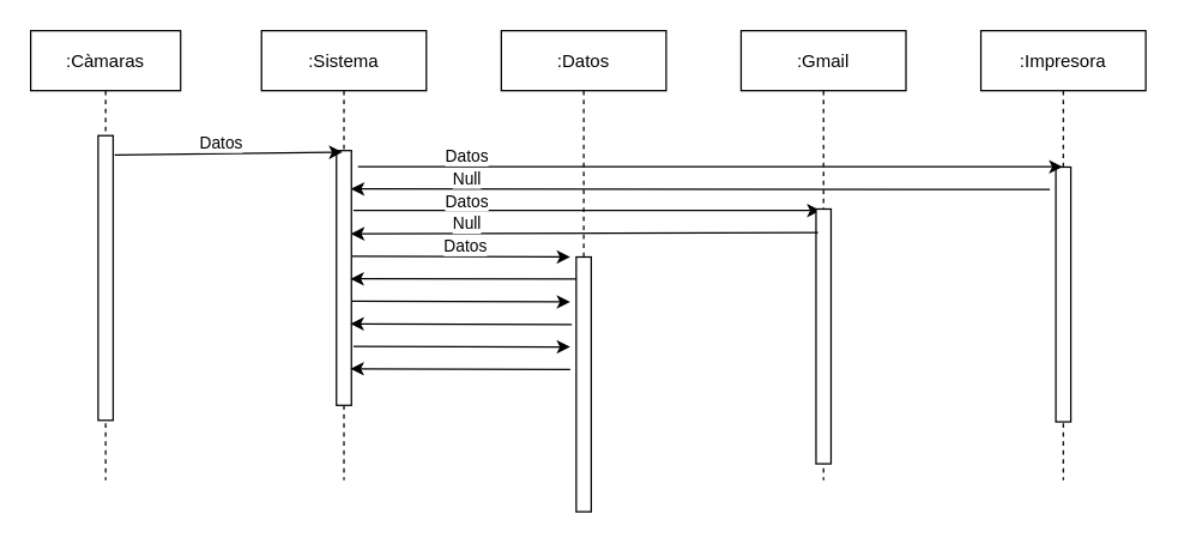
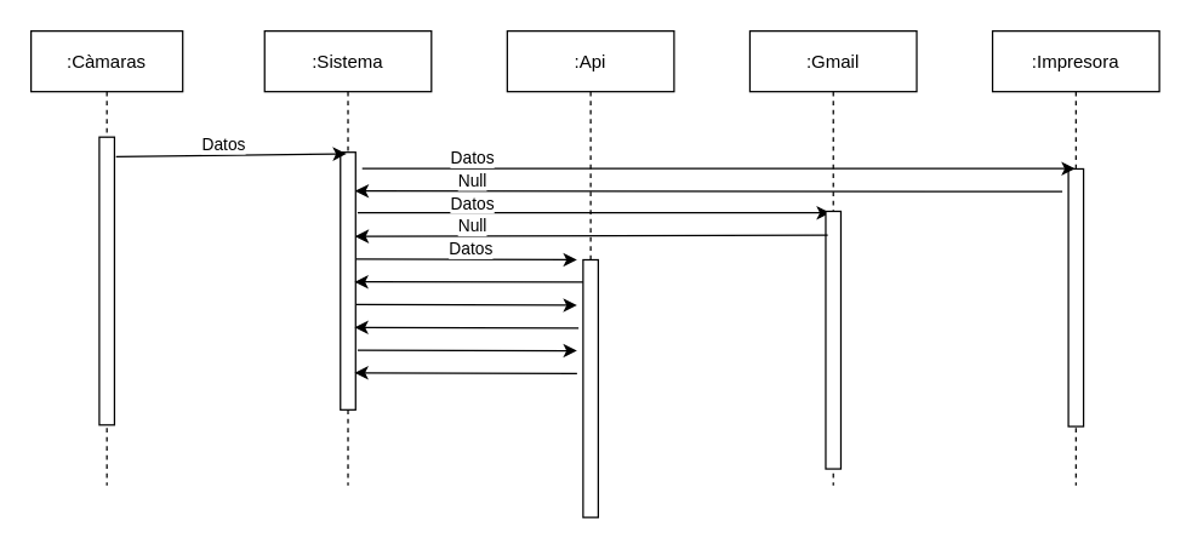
  <mxCell id="0" />
  <mxCell id="1" parent="0" />
  <mxCell id="2" value=":Càmaras" style="shape=umlLifeline;perimeter=lifelinePerimeter;container=1;collapsible=0;recursiveResize=0;rounded=0;shadow=0;strokeWidth=1;" parent="1" vertex="1"><mxGeometry x="20" y="20" width="100" height="300" as="geometry" /></mxCell>
  <mxCell id="3" value="" style="points=[];perimeter=orthogonalPerimeter;rounded=0;shadow=0;strokeWidth=1;" parent="2" vertex="1"><mxGeometry x="45" y="70" width="10" height="190" as="geometry" /></mxCell>
  <mxCell id="4" value=":Sistema" style="shape=umlLifeline;perimeter=lifelinePerimeter;container=1;collapsible=0;recursiveResize=0;rounded=0;shadow=0;strokeWidth=1;" parent="1" vertex="1"><mxGeometry x="174" y="20" width="110" height="300" as="geometry" /></mxCell>
  <mxCell id="5" value="" style="points=[];perimeter=orthogonalPerimeter;rounded=0;shadow=0;strokeWidth=1;" parent="4" vertex="1"><mxGeometry x="50" y="80" width="10" height="170" as="geometry" /></mxCell>
  <mxCell id="6" value="" style="endArrow=classic;html=1;rounded=0;entryX=0.4;entryY=0.006;entryDx=0;entryDy=0;entryPerimeter=0;exitX=1.1;exitY=0.068;exitDx=0;exitDy=0;exitPerimeter=0;" parent="1" source="3" target="5" edge="1"><mxGeometry width="50" height="50" relative="1" as="geometry"><mxPoint x="108" y="101" as="sourcePoint" /><mxPoint x="338" y="170" as="targetPoint" /></mxGeometry></mxCell>
  <mxCell id="7" value="Datos" style="edgeLabel;html=1;align=center;verticalAlign=middle;resizable=0;points=[];" parent="6" vertex="1" connectable="0"><mxGeometry x="-0.263" y="-1" relative="1" as="geometry"><mxPoint x="14" y="-9" as="offset" /></mxGeometry></mxCell>
- <mxCell id="8" value=":Datos" style="shape=umlLifeline;perimeter=lifelinePerimeter;container=1;collapsible=0;recursiveResize=0;rounded=0;shadow=0;strokeWidth=1;" parent="1" vertex="1"><mxGeometry x="334" y="20" width="110" height="300" as="geometry" /></mxCell>
+ <mxCell id="8" value=":Api" style="shape=umlLifeline;perimeter=lifelinePerimeter;container=1;collapsible=0;recursiveResize=0;rounded=0;shadow=0;strokeWidth=1;" parent="1" vertex="1"><mxGeometry x="334" y="20" width="110" height="300" as="geometry" /></mxCell>
  <mxCell id="9" value="" style="endArrow=classic;html=1;rounded=0;exitX=1.133;exitY=0.229;exitDx=0;exitDy=0;exitPerimeter=0;" parent="8" edge="1"><mxGeometry width="50" height="50" relative="1" as="geometry"><mxPoint x="-99.67" y="150.58" as="sourcePoint" /><mxPoint x="46" y="151" as="targetPoint" /></mxGeometry></mxCell>
  <mxCell id="10" value=":Gmail" style="shape=umlLifeline;perimeter=lifelinePerimeter;container=1;collapsible=0;recursiveResize=0;rounded=0;shadow=0;strokeWidth=1;" parent="1" vertex="1"><mxGeometry x="494" y="20" width="110" height="300" as="geometry" /></mxCell>
  <mxCell id="11" value=":Impresora" style="shape=umlLifeline;perimeter=lifelinePerimeter;container=1;collapsible=0;recursiveResize=0;rounded=0;shadow=0;strokeWidth=1;" parent="1" vertex="1"><mxGeometry x="654" y="20" width="110" height="300" as="geometry" /></mxCell>
  <mxCell id="12" value="" style="points=[];perimeter=orthogonalPerimeter;rounded=0;shadow=0;strokeWidth=1;" parent="11" vertex="1"><mxGeometry x="50" y="91" width="10" height="170" as="geometry" /></mxCell>
  <mxCell id="13" value="" style="endArrow=classic;html=1;rounded=0;exitX=1.435;exitY=0.093;exitDx=0;exitDy=0;exitPerimeter=0;" parent="1" edge="1"><mxGeometry width="50" height="50" relative="1" as="geometry"><mxPoint x="238.35" y="110.81" as="sourcePoint" /><mxPoint x="708.5" y="110.81" as="targetPoint" /></mxGeometry></mxCell>
  <mxCell id="14" value="" style="endArrow=classic;html=1;rounded=0;entryX=0.965;entryY=0.121;entryDx=0;entryDy=0;entryPerimeter=0;" parent="1" edge="1"><mxGeometry width="50" height="50" relative="1" as="geometry"><mxPoint x="700" y="126" as="sourcePoint" /><mxPoint x="233.65" y="125.57" as="targetPoint" /></mxGeometry></mxCell>
  <mxCell id="15" value="Datos" style="edgeLabel;html=1;align=center;verticalAlign=middle;resizable=0;points=[];" parent="1" vertex="1" connectable="0"><mxGeometry x="310.001" y="103.222" as="geometry" /></mxCell>
  <mxCell id="16" value="Null" style="edgeLabel;html=1;align=center;verticalAlign=middle;resizable=0;points=[];" parent="1" vertex="1" connectable="0"><mxGeometry x="310.001" y="118.002" as="geometry" /></mxCell>
  <mxCell id="17" value="" style="endArrow=classic;html=1;rounded=0;exitX=1.133;exitY=0.229;exitDx=0;exitDy=0;exitPerimeter=0;entryX=0.3;entryY=0.006;entryDx=0;entryDy=0;entryPerimeter=0;" parent="1" edge="1"><mxGeometry width="50" height="50" relative="1" as="geometry"><mxPoint x="235.33" y="139.93" as="sourcePoint" /><mxPoint x="547" y="140.02" as="targetPoint" /></mxGeometry></mxCell>
  <mxCell id="18" value="" style="points=[];perimeter=orthogonalPerimeter;rounded=0;shadow=0;strokeWidth=1;" parent="1" vertex="1"><mxGeometry x="544" y="139" width="10" height="170" as="geometry" /></mxCell>
  <mxCell id="19" value="Datos" style="edgeLabel;html=1;align=center;verticalAlign=middle;resizable=0;points=[];" parent="1" vertex="1" connectable="0"><mxGeometry x="310.001" y="133.002" as="geometry" /></mxCell>
  <mxCell id="20" value="" style="endArrow=classic;html=1;rounded=0;entryX=0.967;entryY=0.362;entryDx=0;entryDy=0;entryPerimeter=0;exitX=0.133;exitY=0.093;exitDx=0;exitDy=0;exitPerimeter=0;" parent="1" source="18" edge="1"><mxGeometry width="50" height="50" relative="1" as="geometry"><mxPoint x="540" y="156" as="sourcePoint" /><mxPoint x="233.67" y="155.54" as="targetPoint" /></mxGeometry></mxCell>
  <mxCell id="21" value="Null" style="edgeLabel;html=1;align=center;verticalAlign=middle;resizable=0;points=[];" parent="1" vertex="1" connectable="0"><mxGeometry x="310.001" y="148.002" as="geometry" /></mxCell>
  <mxCell id="22" value="Datos" style="edgeLabel;html=1;align=center;verticalAlign=middle;resizable=0;points=[];" parent="1" vertex="1" connectable="0"><mxGeometry x="309.001" y="163.002" as="geometry" /></mxCell>
  <mxCell id="23" value="" style="endArrow=classic;html=1;rounded=0;entryX=0.6;entryY=0;entryDx=0;entryDy=0;entryPerimeter=0;exitX=0.6;exitY=0.086;exitDx=0;exitDy=0;exitPerimeter=0;" parent="1" edge="1"><mxGeometry width="50" height="50" relative="1" as="geometry"><mxPoint x="391" y="185.62" as="sourcePoint" /><mxPoint x="233.33" y="185.58" as="targetPoint" /></mxGeometry></mxCell>
  <mxCell id="24" value="" style="points=[];perimeter=orthogonalPerimeter;rounded=0;shadow=0;strokeWidth=1;" parent="1" vertex="1"><mxGeometry x="384" y="171" width="10" height="170" as="geometry" /></mxCell>
  <mxCell id="25" value="" style="endArrow=classic;html=1;rounded=0;exitX=1.133;exitY=0.229;exitDx=0;exitDy=0;exitPerimeter=0;" parent="1" edge="1"><mxGeometry width="50" height="50" relative="1" as="geometry"><mxPoint x="234.33" y="200.58" as="sourcePoint" /><mxPoint x="380" y="201" as="targetPoint" /></mxGeometry></mxCell>
  <mxCell id="26" value="" style="endArrow=classic;html=1;rounded=0;entryX=0.6;entryY=0;entryDx=0;entryDy=0;entryPerimeter=0;" parent="1" edge="1"><mxGeometry width="50" height="50" relative="1" as="geometry"><mxPoint x="381" y="216" as="sourcePoint" /><mxPoint x="233.33" y="215.58" as="targetPoint" /></mxGeometry></mxCell>
  <mxCell id="27" value="" style="endArrow=classic;html=1;rounded=0;exitX=1.133;exitY=0.229;exitDx=0;exitDy=0;exitPerimeter=0;" parent="1" edge="1"><mxGeometry width="50" height="50" relative="1" as="geometry"><mxPoint x="235.33" y="230.58" as="sourcePoint" /><mxPoint x="380" y="231" as="targetPoint" /></mxGeometry></mxCell>
  <mxCell id="28" value="" style="endArrow=classic;html=1;rounded=0;entryX=0.6;entryY=0;entryDx=0;entryDy=0;entryPerimeter=0;" parent="1" edge="1"><mxGeometry width="50" height="50" relative="1" as="geometry"><mxPoint x="380" y="246" as="sourcePoint" /><mxPoint x="233.33" y="245.58" as="targetPoint" /></mxGeometry></mxCell>
